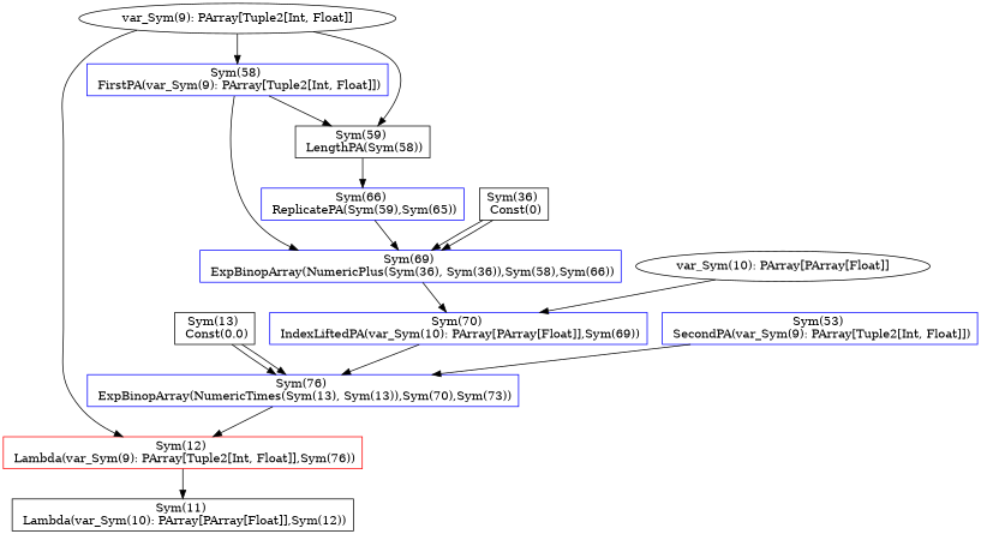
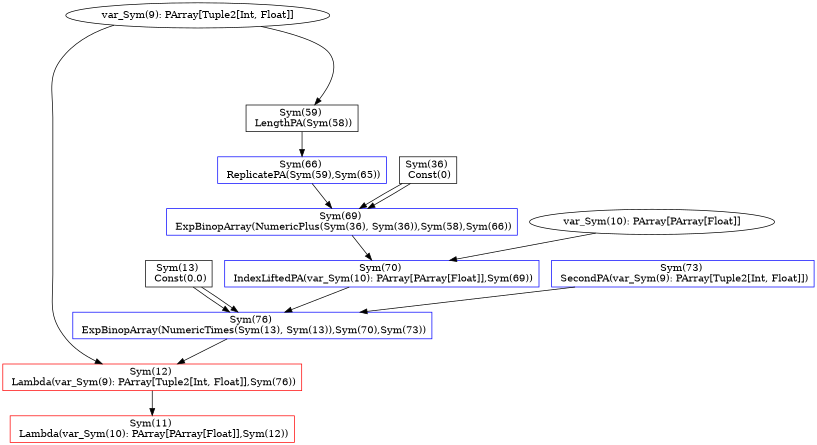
  digraph {
    node [shape=box color=blue]
    n1 [label="Sym(13) \n Const(0.0)" color=""]
    n2 [label="Sym(76) \n ExpBinopArray(NumericTimes(Sym(13), Sym(13)),Sym(70),Sym(73))"]
    n3 [color=red label="Sym(12) \n Lambda(var_Sym(9): PArray[Tuple2[Int, Float]],Sym(76))"]
    n4 [label="Sym(36) \n Const(0)" color=""]
    n5 [label="Sym(69) \n ExpBinopArray(NumericPlus(Sym(36), Sym(36)),Sym(58),Sym(66))"]
    n6 [label="Sym(70) \n IndexLiftedPA(var_Sym(10): PArray[PArray[Float]],Sym(69))"]
-   n7 [label="Sym(58) \n FirstPA(var_Sym(9): PArray[Tuple2[Int, Float]])"]
    n8 [label="Sym(59) \n LengthPA(Sym(58))" color=""]
    n9 [label="Sym(66) \n ReplicatePA(Sym(59),Sym(65))"]
    "var_Sym(9): PArray[Tuple2[Int, Float]]" [shape="" color=""]
-   n11 [label="Sym(53) \n SecondPA(var_Sym(9): PArray[Tuple2[Int, Float]])"]
-   n12 [color=black label="Sym(11) \n Lambda(var_Sym(10): PArray[PArray[Float]],Sym(12))"]
+   n11 [label="Sym(73) \n SecondPA(var_Sym(9): PArray[Tuple2[Int, Float]])"]
+   n12 [color=red label="Sym(11) \n Lambda(var_Sym(10): PArray[PArray[Float]],Sym(12))"]
    "var_Sym(10): PArray[PArray[Float]]" [shape="" color=""]
    n1 -> n2
    n1 -> n2
    n2 -> n3
    n3 -> n12
    n4 -> n5
    n4 -> n5
    n5 -> n6
    n6 -> n2
-   n7 -> n5
-   n7 -> n8
    n8 -> n9
    n9 -> n5
    "var_Sym(9): PArray[Tuple2[Int, Float]]" -> n3
-   "var_Sym(9): PArray[Tuple2[Int, Float]]" -> n7
    "var_Sym(9): PArray[Tuple2[Int, Float]]" -> n8
    n11 -> n2
    "var_Sym(10): PArray[PArray[Float]]" -> n6
  }
